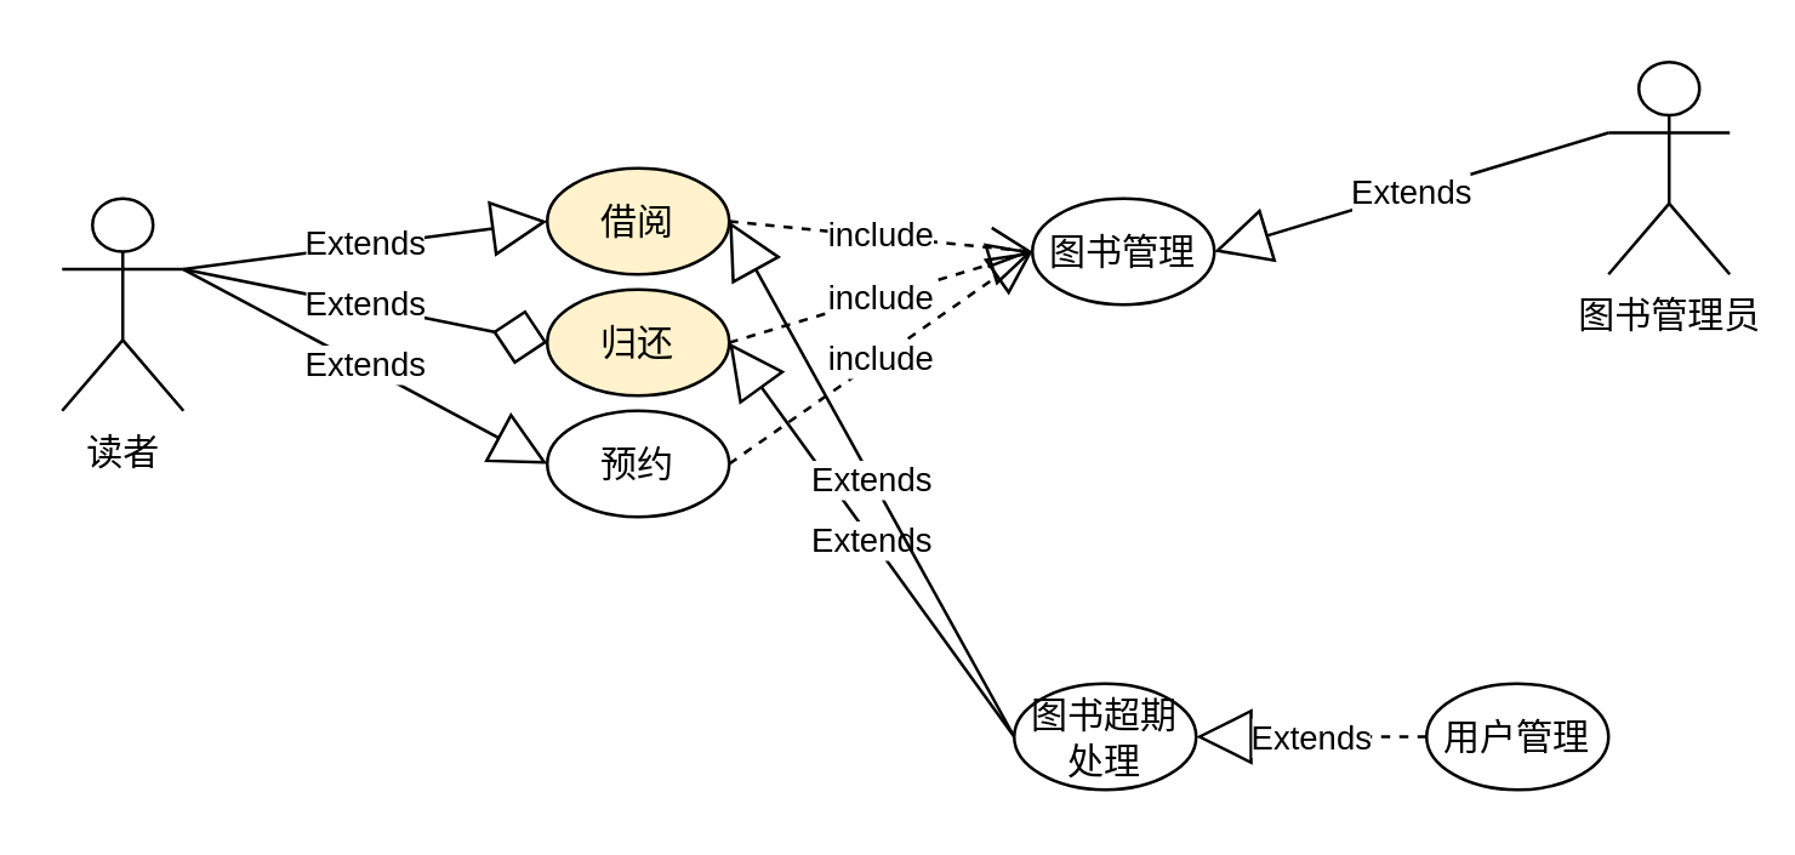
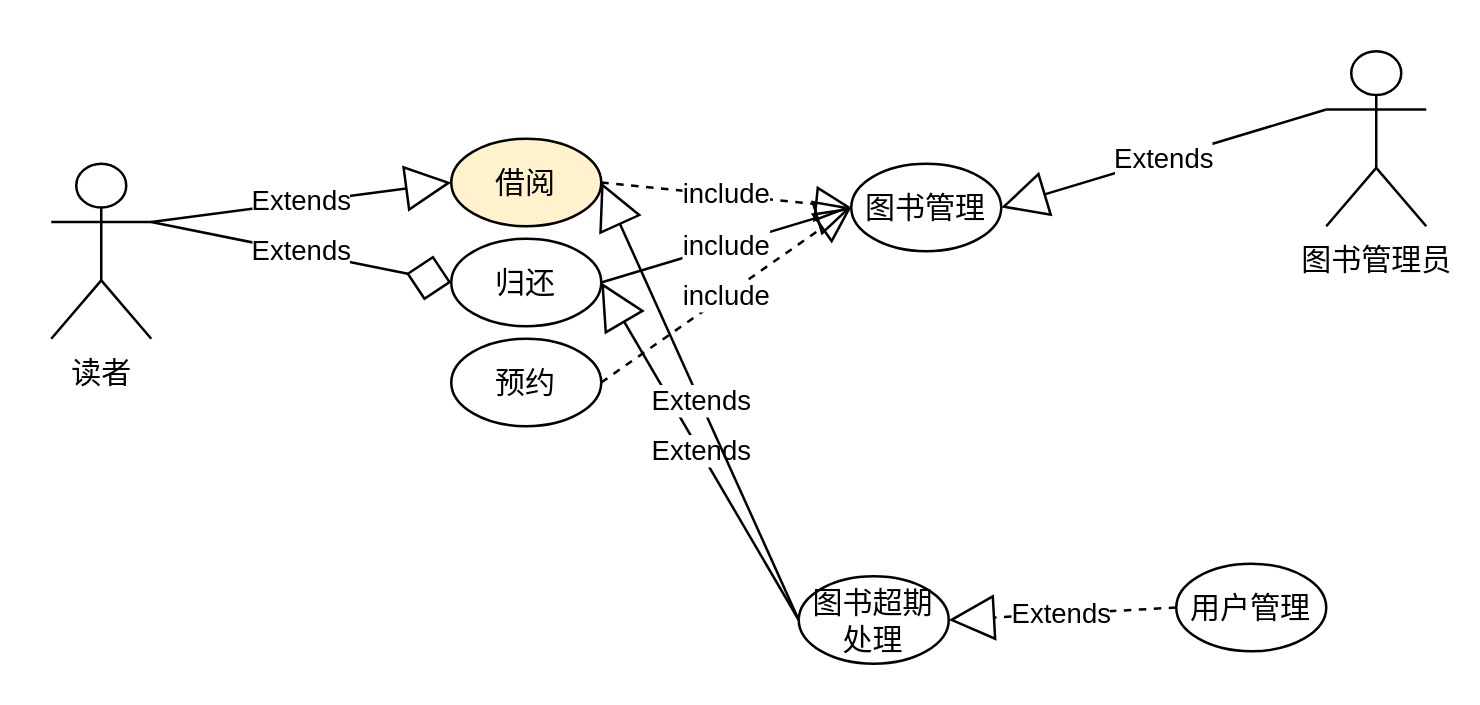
  <mxCell id="0" />
  <mxCell id="1" parent="0" />
  <mxCell id="2" value="读者" style="shape=umlActor;verticalLabelPosition=bottom;verticalAlign=top;html=1;outlineConnect=0;" vertex="1" parent="1"><mxGeometry x="20" y="65" width="40" height="70" as="geometry" /></mxCell>
  <mxCell id="3" value="图书管理员" style="shape=umlActor;verticalLabelPosition=bottom;verticalAlign=top;html=1;outlineConnect=0;" vertex="1" parent="1"><mxGeometry x="530" y="20" width="40" height="70" as="geometry" /></mxCell>
  <mxCell id="4" value="借阅" style="ellipse;whiteSpace=wrap;html=1;fillColor=#fff2cc;" vertex="1" parent="1"><mxGeometry x="180" y="55" width="60" height="35" as="geometry" /></mxCell>
- <mxCell id="5" value="归还" style="ellipse;whiteSpace=wrap;html=1;fillColor=#fff2cc;" vertex="1" parent="1"><mxGeometry x="180" y="95" width="60" height="35" as="geometry" /></mxCell>
+ <mxCell id="5" value="归还" style="ellipse;whiteSpace=wrap;html=1;" vertex="1" parent="1"><mxGeometry x="180" y="95" width="60" height="35" as="geometry" /></mxCell>
  <mxCell id="6" value="预约" style="ellipse;whiteSpace=wrap;html=1;" vertex="1" parent="1"><mxGeometry x="180" y="135" width="60" height="35" as="geometry" /></mxCell>
- <mxCell id="7" value="图书超期处理" style="ellipse;whiteSpace=wrap;html=1;" vertex="1" parent="1"><mxGeometry x="334" y="225" width="60" height="35" as="geometry" /></mxCell>
+ <mxCell id="7" value="图书超期处理" style="ellipse;whiteSpace=wrap;html=1;" vertex="1" parent="1"><mxGeometry x="319" y="230" width="60" height="35" as="geometry" /></mxCell>
  <mxCell id="8" value="Extends" style="endArrow=block;endSize=16;endFill=0;html=1;rounded=0;exitX=1;exitY=0.333;exitDx=0;exitDy=0;exitPerimeter=0;entryX=0;entryY=0.5;entryDx=0;entryDy=0;" edge="1" parent="1" source="2" target="4"><mxGeometry width="160" relative="1" as="geometry"><mxPoint x="100" y="170" as="sourcePoint" /><mxPoint x="260" y="170" as="targetPoint" /></mxGeometry></mxCell>
  <mxCell id="9" value="Extends" style="endArrow=diamond;endSize=16;endFill=0;html=1;rounded=0;exitX=1;exitY=0.333;exitDx=0;exitDy=0;exitPerimeter=0;entryX=0;entryY=0.5;entryDx=0;entryDy=0;" edge="1" parent="1" source="2" target="5"><mxGeometry width="160" relative="1" as="geometry"><mxPoint x="150" y="255" as="sourcePoint" /><mxPoint x="310" y="255" as="targetPoint" /></mxGeometry></mxCell>
- <mxCell id="10" value="Extends" style="endArrow=block;endSize=16;endFill=0;html=1;rounded=0;exitX=1;exitY=0.333;exitDx=0;exitDy=0;exitPerimeter=0;entryX=0;entryY=0.5;entryDx=0;entryDy=0;" edge="1" parent="1" source="2" target="6"><mxGeometry width="160" relative="1" as="geometry"><mxPoint x="160" y="265" as="sourcePoint" /><mxPoint x="320" y="265" as="targetPoint" /></mxGeometry></mxCell>
  <mxCell id="11" value="Extends" style="endArrow=block;endSize=16;endFill=0;html=1;rounded=0;exitX=0;exitY=0.333;exitDx=0;exitDy=0;exitPerimeter=0;entryX=1;entryY=0.5;entryDx=0;entryDy=0;" edge="1" parent="1" source="3" target="12"><mxGeometry width="160" relative="1" as="geometry"><mxPoint x="170" y="275" as="sourcePoint" /><mxPoint x="350" y="85" as="targetPoint" /></mxGeometry></mxCell>
  <mxCell id="12" value="图书管理" style="ellipse;whiteSpace=wrap;html=1;" vertex="1" parent="1"><mxGeometry x="340" y="65" width="60" height="35" as="geometry" /></mxCell>
  <mxCell id="13" value="用户管理" style="ellipse;whiteSpace=wrap;html=1;" vertex="1" parent="1"><mxGeometry x="470" y="225" width="60" height="35" as="geometry" /></mxCell>
  <mxCell id="14" value="Extends" style="endArrow=block;endSize=16;endFill=0;html=1;rounded=0;entryX=1;entryY=0.5;entryDx=0;entryDy=0;exitX=0;exitY=0.5;exitDx=0;exitDy=0;dashed=1;" edge="1" parent="1" source="13" target="7"><mxGeometry width="160" relative="1" as="geometry"><mxPoint x="180" y="305" as="sourcePoint" /><mxPoint x="340" y="305" as="targetPoint" /></mxGeometry></mxCell>
- <mxCell id="15" value="include" style="endArrow=block;dashed=1;endFill=0;endSize=12;html=1;rounded=0;entryX=0;entryY=0.5;entryDx=0;entryDy=0;exitX=1;exitY=0.5;exitDx=0;exitDy=0;" edge="1" parent="1" source="5" target="12"><mxGeometry width="160" relative="1" as="geometry"><mxPoint x="60" y="255" as="sourcePoint" /><mxPoint x="230" y="235" as="targetPoint" /></mxGeometry></mxCell>
+ <mxCell id="15" value="include" style="endArrow=block;dashed=0;endFill=0;endSize=12;html=1;rounded=0;entryX=0;entryY=0.5;entryDx=0;entryDy=0;exitX=1;exitY=0.5;exitDx=0;exitDy=0;" edge="1" parent="1" source="5" target="12"><mxGeometry width="160" relative="1" as="geometry"><mxPoint x="60" y="255" as="sourcePoint" /><mxPoint x="230" y="235" as="targetPoint" /></mxGeometry></mxCell>
  <mxCell id="16" value="include" style="endArrow=block;dashed=1;endFill=0;endSize=12;html=1;rounded=0;entryX=0;entryY=0.5;entryDx=0;entryDy=0;exitX=1;exitY=0.5;exitDx=0;exitDy=0;" edge="1" parent="1" source="6" target="12"><mxGeometry width="160" relative="1" as="geometry"><mxPoint x="70" y="265" as="sourcePoint" /><mxPoint x="240" y="245" as="targetPoint" /></mxGeometry></mxCell>
- <mxCell id="17" value="include" style="endArrow=open;dashed=1;endFill=0;endSize=12;html=1;rounded=0;entryX=0;entryY=0.5;entryDx=0;entryDy=0;exitX=1;exitY=0.5;exitDx=0;exitDy=0;" edge="1" parent="1" source="4" target="12"><mxGeometry width="160" relative="1" as="geometry"><mxPoint x="80" y="275" as="sourcePoint" /><mxPoint x="330" y="295" as="targetPoint" /></mxGeometry></mxCell>
+ <mxCell id="17" value="include" style="endArrow=block;dashed=1;endFill=0;endSize=12;html=1;rounded=0;entryX=0;entryY=0.5;entryDx=0;entryDy=0;exitX=1;exitY=0.5;exitDx=0;exitDy=0;" edge="1" parent="1" source="4" target="12"><mxGeometry width="160" relative="1" as="geometry"><mxPoint x="80" y="275" as="sourcePoint" /><mxPoint x="330" y="295" as="targetPoint" /></mxGeometry></mxCell>
  <mxCell id="18" value="Extends" style="endArrow=block;endSize=16;endFill=0;html=1;rounded=0;exitX=0;exitY=0.5;exitDx=0;exitDy=0;entryX=1;entryY=0.5;entryDx=0;entryDy=0;" edge="1" parent="1" source="7" target="5"><mxGeometry width="160" relative="1" as="geometry"><mxPoint x="220" y="235.003" as="sourcePoint" /><mxPoint x="340" y="299.17" as="targetPoint" /></mxGeometry></mxCell>
  <mxCell id="19" value="Extends" style="endArrow=block;endSize=16;endFill=0;html=1;rounded=0;exitX=0;exitY=0.5;exitDx=0;exitDy=0;entryX=1;entryY=0.5;entryDx=0;entryDy=0;" edge="1" parent="1" source="7" target="4"><mxGeometry width="160" relative="1" as="geometry"><mxPoint x="80" y="108.333" as="sourcePoint" /><mxPoint x="200" y="172.5" as="targetPoint" /></mxGeometry></mxCell>
